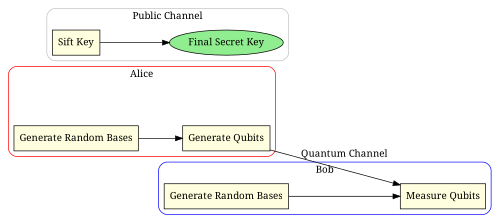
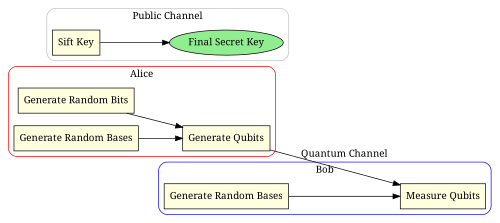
  digraph {
    fontname="Noto Serif"
    rankdir=LR
    node [fillcolor=lightyellow fontname="Noto Serif" shape=box style=filled]
    edge [fontname="Noto Serif"]
+   n1 [label="Generate Random Bits"]
    n2 [label="Generate Random Bases"]
    n3 [label="Generate Qubits"]
    n4 [label="Generate Random Bases"]
    n5 [label="Measure Qubits"]
    n6 [label="Sift Key"]
    n7 [fillcolor=lightgreen label="Final Secret Key" shape=ellipse]
    subgraph cluster_1 {
      color=red
      label=Alice
      style=rounded
+     n1
      n2
      n3
    }
    subgraph cluster_2 {
      color=blue
      label=Bob
      style=rounded
      n4
      n5
    }
    subgraph cluster_3 {
      color=gray
      label="Public Channel"
      style=rounded
      n6
      n7
    }
+   n1 -> n3
    n2 -> n3
    n3 -> n5 [label="Quantum Channel"]
    n4 -> n5
    n6 -> n7
  }
